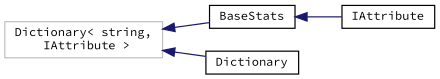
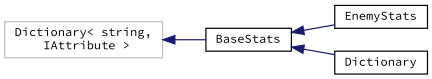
  digraph {
    fontname="Source Code Pro"
    rankdir=LR
    node [color=black fillcolor=white fontname="Source Code Pro" fontsize=10 shape=record style=filled]
    edge [color=midnightblue dir=back fontname="Source Code Pro" fontsize=10 labelfontname=Helvetica labelfontsize=10 style=solid]
    n1 [color=grey75 height=0.2 label="Dictionary\< string,\l IAttribute \>" width=0.4]
    n2 [height=0.2 label=BaseStats width=0.4]
-   n3 [height=0.2 label=IAttribute width=0.4]
+   n3 [height=0.2 label=EnemyStats width=0.4]
    n4 [height=0.2 label=Dictionary width=0.4]
    n1 -> n2
    n2 -> n3
-   n1 -> n4
+   n2 -> n4
  }
